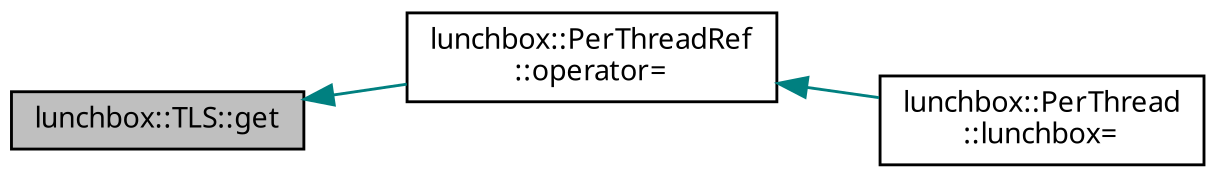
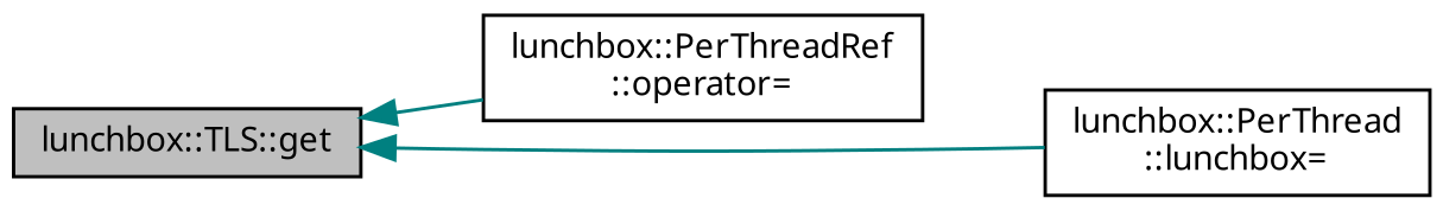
  digraph {
    rankdir=LR
    node [color=black fillcolor=white fontname=Sans fontsize=10 shape=record style=filled]
    edge [color=teal dir=back fontname=Sans fontsize=10 labelfontname=Sans labelfontsize=10 style=solid]
    n1 [fillcolor=grey75 fontcolor=black height=0.2 label="lunchbox::TLS::get" width=0.4]
    n2 [height=0.2 label="lunchbox::PerThreadRef\l::operator=" width=0.4]
    n3 [height=0.2 label="lunchbox::PerThread\l::lunchbox=" width=0.4]
    n1 -> n2
-   n2 -> n3
+   n1 -> n3
  }
